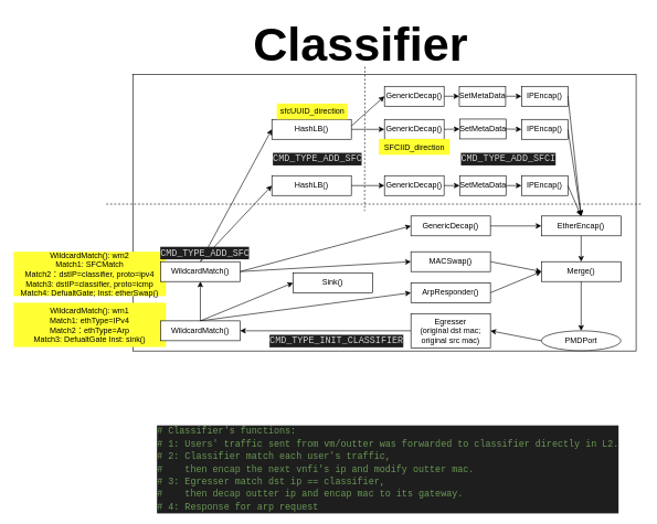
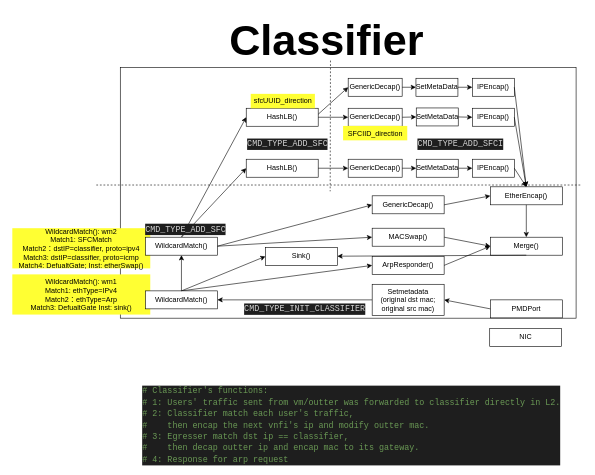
  <mxCell id="0" />
  <mxCell id="1" parent="0" />
  <mxCell id="2" value="" style="rounded=0;whiteSpace=wrap;html=1;" parent="1" vertex="1"><mxGeometry x="200" y="112" width="760" height="418" as="geometry" /></mxCell>
- <mxCell id="3" value="PMDPort" style="ellipse;whiteSpace=wrap;html=1;" parent="1" vertex="1"><mxGeometry x="817" y="499.5" width="120" height="30" as="geometry" /></mxCell>
+ <mxCell id="3" value="PMDPort" style="rounded=0;whiteSpace=wrap;html=1;" parent="1" vertex="1"><mxGeometry x="817" y="499.5" width="120" height="30" as="geometry" /></mxCell>
  <mxCell id="4" value="Merge()" style="rounded=0;whiteSpace=wrap;html=1;" parent="1" vertex="1"><mxGeometry x="817" y="395" width="120" height="30" as="geometry" /></mxCell>
- <mxCell id="5" value="" style="endArrow=classic;html=1;exitX=0.5;exitY=1;exitDx=0;exitDy=0;entryX=0.5;entryY=0;entryDx=0;entryDy=0;" parent="1" source="4" target="3" edge="1"><mxGeometry width="50" height="50" relative="1" as="geometry"><mxPoint x="390.5" y="427.5" as="sourcePoint" /><mxPoint x="610.5" y="307.5" as="targetPoint" /></mxGeometry></mxCell>
+ <mxCell id="5" value="" style="endArrow=classic;html=1;exitX=0.5;exitY=1;exitDx=0;exitDy=0;" parent="1" source="4" target="19" edge="1"><mxGeometry width="50" height="50" relative="1" as="geometry"><mxPoint x="390.5" y="427.5" as="sourcePoint" /><mxPoint x="610.5" y="307.5" as="targetPoint" /></mxGeometry></mxCell>
  <mxCell id="6" value="" style="rounded=1;orthogonalLoop=1;jettySize=auto;html=1;entryX=0;entryY=0.5;entryDx=0;entryDy=0;exitX=0.5;exitY=0;exitDx=0;exitDy=0;" parent="1" source="51" target="28" edge="1"><mxGeometry relative="1" as="geometry"><mxPoint x="373" y="321" as="sourcePoint" /></mxGeometry></mxCell>
  <mxCell id="7" value="&lt;div style=&quot;text-align: left&quot;&gt;IPEncap()&lt;br&gt;&lt;/div&gt;" style="rounded=0;whiteSpace=wrap;html=1;" parent="1" vertex="1"><mxGeometry x="787" y="265" width="70" height="30" as="geometry" /></mxCell>
+ <mxCell id="8" value="NIC" style="rounded=0;whiteSpace=wrap;html=1;" parent="1" vertex="1"><mxGeometry x="816" y="547" width="120" height="30" as="geometry" /></mxCell>
  <mxCell id="9" value="" style="endArrow=classic;html=1;entryX=1;entryY=0.5;entryDx=0;entryDy=0;exitX=0;exitY=0.5;exitDx=0;exitDy=0;" parent="1" source="3" target="46" edge="1"><mxGeometry width="50" height="50" relative="1" as="geometry"><mxPoint x="359" y="365.5" as="sourcePoint" /><mxPoint x="740" y="485" as="targetPoint" /></mxGeometry></mxCell>
  <mxCell id="10" value="ArpResponder()" style="rounded=0;whiteSpace=wrap;html=1;" parent="1" vertex="1"><mxGeometry x="620" y="427" width="120" height="30" as="geometry" /></mxCell>
  <mxCell id="11" value="" style="endArrow=classic;html=1;entryX=0;entryY=0.5;entryDx=0;entryDy=0;exitX=0.5;exitY=0;exitDx=0;exitDy=0;" parent="1" source="47" target="10" edge="1"><mxGeometry width="50" height="50" relative="1" as="geometry"><mxPoint x="312" y="423.5" as="sourcePoint" /><mxPoint x="312" y="277.5" as="targetPoint" /></mxGeometry></mxCell>
  <mxCell id="12" value="" style="endArrow=classic;html=1;exitX=1;exitY=0.5;exitDx=0;exitDy=0;entryX=0;entryY=0.5;entryDx=0;entryDy=0;" parent="1" source="58" target="4" edge="1"><mxGeometry width="50" height="50" relative="1" as="geometry"><mxPoint x="302" y="294" as="sourcePoint" /><mxPoint x="281" y="67.5" as="targetPoint" /></mxGeometry></mxCell>
  <mxCell id="13" value="" style="endArrow=classic;html=1;entryX=0;entryY=0.5;entryDx=0;entryDy=0;exitX=1;exitY=0.5;exitDx=0;exitDy=0;" parent="1" source="10" target="4" edge="1"><mxGeometry width="50" height="50" relative="1" as="geometry"><mxPoint x="372" y="439" as="sourcePoint" /><mxPoint x="398" y="410" as="targetPoint" /></mxGeometry></mxCell>
  <mxCell id="14" value="GenericDecap()" style="rounded=0;whiteSpace=wrap;html=1;" parent="1" vertex="1"><mxGeometry x="620" y="326" width="120" height="30" as="geometry" /></mxCell>
  <mxCell id="15" value="" style="endArrow=classic;html=1;entryX=0;entryY=0.5;entryDx=0;entryDy=0;exitX=1;exitY=0.5;exitDx=0;exitDy=0;" parent="1" source="51" target="14" edge="1"><mxGeometry width="50" height="50" relative="1" as="geometry"><mxPoint x="370" y="423" as="sourcePoint" /><mxPoint x="430" y="425" as="targetPoint" /></mxGeometry></mxCell>
- <mxCell id="16" value="EtherEncap()" style="rounded=0;whiteSpace=wrap;html=1;" parent="1" vertex="1"><mxGeometry x="817" y="326" width="120" height="30" as="geometry" /></mxCell>
+ <mxCell id="16" value="EtherEncap()" style="rounded=0;whiteSpace=wrap;html=1;" parent="1" vertex="1"><mxGeometry x="817" y="311" width="120" height="30" as="geometry" /></mxCell>
  <mxCell id="17" value="" style="endArrow=classic;html=1;entryX=0;entryY=0.5;entryDx=0;entryDy=0;exitX=1;exitY=0.5;exitDx=0;exitDy=0;" parent="1" source="14" target="16" edge="1"><mxGeometry width="50" height="50" relative="1" as="geometry"><mxPoint x="372" y="439" as="sourcePoint" /><mxPoint x="510" y="331" as="targetPoint" /></mxGeometry></mxCell>
  <mxCell id="18" value="" style="endArrow=classic;html=1;entryX=0.5;entryY=0;entryDx=0;entryDy=0;exitX=0.5;exitY=1;exitDx=0;exitDy=0;" parent="1" source="16" target="4" edge="1"><mxGeometry width="50" height="50" relative="1" as="geometry"><mxPoint x="630" y="331" as="sourcePoint" /><mxPoint x="690" y="331" as="targetPoint" /></mxGeometry></mxCell>
  <mxCell id="19" value="Sink()" style="rounded=0;whiteSpace=wrap;html=1;" parent="1" vertex="1"><mxGeometry x="442" y="412" width="120" height="30" as="geometry" /></mxCell>
  <mxCell id="20" value="HashLB()" style="rounded=0;whiteSpace=wrap;html=1;" parent="1" vertex="1"><mxGeometry x="410" y="180" width="120" height="30" as="geometry" /></mxCell>
  <mxCell id="21" value="&lt;div style=&quot;text-align: left&quot;&gt;IPEncap()&lt;br&gt;&lt;/div&gt;" style="rounded=0;whiteSpace=wrap;html=1;" parent="1" vertex="1"><mxGeometry x="787" y="180" width="70" height="30" as="geometry" /></mxCell>
  <mxCell id="22" value="" style="rounded=1;orthogonalLoop=1;jettySize=auto;html=1;entryX=0;entryY=0.5;entryDx=0;entryDy=0;exitX=0.5;exitY=0;exitDx=0;exitDy=0;" parent="1" source="51" target="20" edge="1"><mxGeometry relative="1" as="geometry"><mxPoint x="373" y="321" as="sourcePoint" /><mxPoint x="312" y="226.5" as="targetPoint" /></mxGeometry></mxCell>
  <mxCell id="23" value="" style="rounded=1;orthogonalLoop=1;jettySize=auto;html=1;entryX=0.5;entryY=0;entryDx=0;entryDy=0;exitX=1;exitY=0.5;exitDx=0;exitDy=0;" parent="1" source="7" target="16" edge="1"><mxGeometry relative="1" as="geometry"><mxPoint x="372" y="307.976" as="sourcePoint" /><mxPoint x="500" y="285.524" as="targetPoint" /></mxGeometry></mxCell>
  <mxCell id="24" value="" style="rounded=1;orthogonalLoop=1;jettySize=auto;html=1;entryX=0.5;entryY=0;entryDx=0;entryDy=0;exitX=1;exitY=0.5;exitDx=0;exitDy=0;" parent="1" source="21" target="16" edge="1"><mxGeometry relative="1" as="geometry"><mxPoint x="620" y="275" as="sourcePoint" /><mxPoint x="887" y="380" as="targetPoint" /></mxGeometry></mxCell>
  <mxCell id="25" value="&lt;div style=&quot;text-align: left&quot;&gt;IPEncap()&lt;br&gt;&lt;/div&gt;" style="rounded=0;whiteSpace=wrap;html=1;" parent="1" vertex="1"><mxGeometry x="787" y="130" width="70" height="30" as="geometry" /></mxCell>
  <mxCell id="26" value="" style="rounded=1;orthogonalLoop=1;jettySize=auto;html=1;entryX=0;entryY=0.5;entryDx=0;entryDy=0;" parent="1" source="56" target="25" edge="1"><mxGeometry relative="1" as="geometry"><mxPoint x="530" y="190" as="sourcePoint" /><mxPoint x="420" y="205" as="targetPoint" /></mxGeometry></mxCell>
  <mxCell id="27" value="" style="rounded=1;orthogonalLoop=1;jettySize=auto;html=1;exitX=1;exitY=0.5;exitDx=0;exitDy=0;entryX=0;entryY=0.5;entryDx=0;entryDy=0;" parent="1" source="41" target="54" edge="1"><mxGeometry relative="1" as="geometry"><mxPoint x="540" y="200" as="sourcePoint" /><mxPoint x="620" y="155" as="targetPoint" /></mxGeometry></mxCell>
  <mxCell id="28" value="HashLB()" style="rounded=0;whiteSpace=wrap;html=1;" parent="1" vertex="1"><mxGeometry x="410" y="265" width="120" height="30" as="geometry" /></mxCell>
  <mxCell id="29" value="" style="rounded=1;orthogonalLoop=1;jettySize=auto;html=1;exitX=1;exitY=0.5;exitDx=0;exitDy=0;" parent="1" source="52" target="7" edge="1"><mxGeometry relative="1" as="geometry"><mxPoint x="550" y="280" as="sourcePoint" /><mxPoint x="436" y="290" as="targetPoint" /></mxGeometry></mxCell>
  <mxCell id="30" value="" style="rounded=1;orthogonalLoop=1;jettySize=auto;html=1;entryX=0.5;entryY=0;entryDx=0;entryDy=0;exitX=1;exitY=0.5;exitDx=0;exitDy=0;" parent="1" source="25" target="16" edge="1"><mxGeometry relative="1" as="geometry"><mxPoint x="740" y="212" as="sourcePoint" /><mxPoint x="887" y="380" as="targetPoint" /></mxGeometry></mxCell>
  <mxCell id="31" value="" style="endArrow=none;dashed=1;html=1;" parent="1" edge="1"><mxGeometry width="50" height="50" relative="1" as="geometry"><mxPoint x="160" y="308" as="sourcePoint" /><mxPoint x="970" y="308" as="targetPoint" /></mxGeometry></mxCell>
  <mxCell id="32" value="" style="endArrow=none;dashed=1;html=1;" parent="1" edge="1"><mxGeometry width="50" height="50" relative="1" as="geometry"><mxPoint x="550.5" y="100.5" as="sourcePoint" /><mxPoint x="550" y="318.5" as="targetPoint" /></mxGeometry></mxCell>
  <mxCell id="33" value="&lt;div style=&quot;color: rgb(212 , 212 , 212) ; background-color: rgb(30 , 30 , 30) ; font-family: &amp;#34;consolas&amp;#34; , &amp;#34;courier new&amp;#34; , monospace ; font-size: 14px ; line-height: 19px ; white-space: pre&quot;&gt;CMD_TYPE_INIT_CLASSIFIER&lt;/div&gt;" style="text;html=1;resizable=0;points=[];autosize=1;align=left;verticalAlign=top;spacingTop=-4;" parent="1" vertex="1"><mxGeometry x="405" y="502.5" width="200" height="20" as="geometry" /></mxCell>
  <mxCell id="34" value="&lt;div style=&quot;color: rgb(212 , 212 , 212) ; background-color: rgb(30 , 30 , 30) ; font-family: &amp;#34;consolas&amp;#34; , &amp;#34;courier new&amp;#34; , monospace ; font-size: 14px ; line-height: 19px ; white-space: pre&quot;&gt;CMD_TYPE_ADD_SFCI&lt;/div&gt;" style="text;html=1;resizable=0;points=[];autosize=1;align=left;verticalAlign=top;spacingTop=-4;" parent="1" vertex="1"><mxGeometry x="693.5" y="227.5" width="150" height="20" as="geometry" /></mxCell>
  <mxCell id="35" value="&lt;b&gt;&lt;font style=&quot;font-size: 72px&quot;&gt;Classifier&lt;/font&gt;&lt;/b&gt;" style="text;html=1;resizable=0;points=[];autosize=1;align=left;verticalAlign=top;spacingTop=-4;" parent="1" vertex="1"><mxGeometry x="380" y="20" width="340" height="40" as="geometry" /></mxCell>
  <mxCell id="36" value="&lt;span style=&quot;text-align: left ; white-space: nowrap&quot;&gt;WildcardMatch(): wm1&lt;br&gt;&lt;/span&gt;&lt;span style=&quot;text-align: left ; white-space: nowrap&quot;&gt;Match1: ethType=IPv4&lt;/span&gt;&lt;span style=&quot;text-align: left ; white-space: nowrap&quot;&gt;&lt;br&gt;Match2：ethType=Arp&lt;br&gt;Match3: DefualtGate Inst: sink()&lt;br&gt;&lt;/span&gt;" style="text;html=1;strokeColor=none;fillColor=#FFFF33;align=center;verticalAlign=middle;whiteSpace=wrap;rounded=0;" parent="1" vertex="1"><mxGeometry x="20" y="457" width="230" height="67" as="geometry" /></mxCell>
  <mxCell id="37" value="&lt;div style=&quot;color: rgb(212 , 212 , 212) ; background-color: rgb(30 , 30 , 30) ; font-family: &amp;#34;consolas&amp;#34; , &amp;#34;courier new&amp;#34; , monospace ; font-size: 14px ; line-height: 19px ; white-space: pre&quot;&gt;CMD_TYPE_ADD_SFC&lt;/div&gt;" style="text;html=1;resizable=0;points=[];autosize=1;align=left;verticalAlign=top;spacingTop=-4;" parent="1" vertex="1"><mxGeometry x="410" y="227.5" width="140" height="20" as="geometry" /></mxCell>
  <mxCell id="38" value="&lt;span style=&quot;text-align: left ; white-space: nowrap&quot;&gt;sfcUUID_direction&lt;br&gt;&lt;/span&gt;" style="text;html=1;strokeColor=none;fillColor=#FFFF33;align=center;verticalAlign=middle;whiteSpace=wrap;rounded=0;" parent="1" vertex="1"><mxGeometry x="417.5" y="156" width="107" height="24" as="geometry" /></mxCell>
  <mxCell id="39" value="GenericDecap()" style="rounded=0;whiteSpace=wrap;html=1;" parent="1" vertex="1"><mxGeometry x="580" y="265" width="90" height="30" as="geometry" /></mxCell>
  <mxCell id="40" value="" style="rounded=1;orthogonalLoop=1;jettySize=auto;html=1;exitX=1;exitY=0.5;exitDx=0;exitDy=0;" parent="1" source="28" target="39" edge="1"><mxGeometry relative="1" as="geometry"><mxPoint x="530" y="280" as="sourcePoint" /><mxPoint x="710" y="280" as="targetPoint" /></mxGeometry></mxCell>
  <mxCell id="41" value="GenericDecap()" style="rounded=0;whiteSpace=wrap;html=1;" parent="1" vertex="1"><mxGeometry x="580" y="180" width="90" height="30" as="geometry" /></mxCell>
  <mxCell id="42" value="GenericDecap()" style="rounded=0;whiteSpace=wrap;html=1;" parent="1" vertex="1"><mxGeometry x="580" y="130" width="90" height="30" as="geometry" /></mxCell>
  <mxCell id="43" value="" style="rounded=1;orthogonalLoop=1;jettySize=auto;html=1;entryX=0;entryY=0.5;entryDx=0;entryDy=0;" parent="1" target="42" edge="1"><mxGeometry relative="1" as="geometry"><mxPoint x="530" y="190" as="sourcePoint" /><mxPoint x="720" y="145" as="targetPoint" /></mxGeometry></mxCell>
  <mxCell id="44" value="" style="rounded=1;orthogonalLoop=1;jettySize=auto;html=1;exitX=1;exitY=0.5;exitDx=0;exitDy=0;" parent="1" source="20" target="41" edge="1"><mxGeometry relative="1" as="geometry"><mxPoint x="540" y="205" as="sourcePoint" /><mxPoint x="730" y="204.62" as="targetPoint" /></mxGeometry></mxCell>
  <mxCell id="45" value="" style="endArrow=classic;html=1;entryX=1;entryY=0.5;entryDx=0;entryDy=0;exitX=0;exitY=0.5;exitDx=0;exitDy=0;" parent="1" source="46" target="47" edge="1"><mxGeometry width="50" height="50" relative="1" as="geometry"><mxPoint x="827" y="565" as="sourcePoint" /><mxPoint x="670" y="525" as="targetPoint" /></mxGeometry></mxCell>
- <mxCell id="46" value="Egresser&lt;br&gt;(original dst mac;&lt;br&gt;original src mac)" style="rounded=0;whiteSpace=wrap;html=1;" parent="1" vertex="1"><mxGeometry x="620" y="473.5" width="120" height="52" as="geometry" /></mxCell>
+ <mxCell id="46" value="Setmetadata&lt;br&gt;(original dst mac;&lt;br&gt;original src mac)" style="rounded=0;whiteSpace=wrap;html=1;" parent="1" vertex="1"><mxGeometry x="620" y="473.5" width="120" height="52" as="geometry" /></mxCell>
  <mxCell id="47" value="&lt;span style=&quot;text-align: left ; white-space: nowrap&quot;&gt;WildcardMatch()&lt;/span&gt;" style="rounded=0;whiteSpace=wrap;html=1;" parent="1" vertex="1"><mxGeometry x="242" y="484.5" width="120" height="30" as="geometry" /></mxCell>
  <mxCell id="48" value="" style="endArrow=classic;html=1;entryX=0.5;entryY=1;entryDx=0;entryDy=0;exitX=0.5;exitY=0;exitDx=0;exitDy=0;" parent="1" source="47" target="51" edge="1"><mxGeometry width="50" height="50" relative="1" as="geometry"><mxPoint x="342" y="480" as="sourcePoint" /><mxPoint x="630" y="420" as="targetPoint" /></mxGeometry></mxCell>
  <mxCell id="49" value="" style="endArrow=classic;html=1;entryX=0;entryY=0.5;entryDx=0;entryDy=0;exitX=0.5;exitY=0;exitDx=0;exitDy=0;" parent="1" source="47" target="19" edge="1"><mxGeometry width="50" height="50" relative="1" as="geometry"><mxPoint x="312" y="480" as="sourcePoint" /><mxPoint x="312" y="435" as="targetPoint" /></mxGeometry></mxCell>
  <mxCell id="50" value="&lt;span style=&quot;text-align: left ; white-space: nowrap&quot;&gt;WildcardMatch(): wm2&lt;br&gt;&lt;/span&gt;&lt;span style=&quot;text-align: left ; white-space: nowrap&quot;&gt;Match1: SFCMatch&lt;/span&gt;&lt;span style=&quot;text-align: left ; white-space: nowrap&quot;&gt;&lt;br&gt;Match2：dstIP=classifier, proto=ipv4&lt;br&gt;Match3: dstIP=classifier, proto=icmp&lt;br&gt;Match4: DefualtGate; Inst: etherSwap()&lt;br&gt;&lt;/span&gt;" style="text;html=1;strokeColor=none;fillColor=#FFFF33;align=center;verticalAlign=middle;whiteSpace=wrap;rounded=0;" parent="1" vertex="1"><mxGeometry x="20" y="380" width="230" height="67" as="geometry" /></mxCell>
  <mxCell id="51" value="&lt;span style=&quot;text-align: left ; white-space: nowrap&quot;&gt;WildcardMatch()&lt;/span&gt;" style="rounded=0;whiteSpace=wrap;html=1;" parent="1" vertex="1"><mxGeometry x="242" y="395" width="120" height="30" as="geometry" /></mxCell>
  <mxCell id="52" value="&lt;div style=&quot;text-align: left&quot;&gt;SetMetaData&lt;br&gt;&lt;/div&gt;" style="rounded=0;whiteSpace=wrap;html=1;" vertex="1" parent="1"><mxGeometry x="693.5" y="265" width="70" height="30" as="geometry" /></mxCell>
  <mxCell id="53" value="" style="rounded=1;orthogonalLoop=1;jettySize=auto;html=1;exitX=1;exitY=0.5;exitDx=0;exitDy=0;" edge="1" parent="1" source="39" target="52"><mxGeometry relative="1" as="geometry"><mxPoint x="670" y="280" as="sourcePoint" /><mxPoint x="770" y="280" as="targetPoint" /></mxGeometry></mxCell>
  <mxCell id="54" value="&lt;div style=&quot;text-align: left&quot;&gt;SetMetaData&lt;br&gt;&lt;/div&gt;" style="rounded=0;whiteSpace=wrap;html=1;" vertex="1" parent="1"><mxGeometry x="693.5" y="179.5" width="70" height="30" as="geometry" /></mxCell>
  <mxCell id="55" value="" style="rounded=1;orthogonalLoop=1;jettySize=auto;html=1;exitX=1;exitY=0.5;exitDx=0;exitDy=0;entryX=0;entryY=0.5;entryDx=0;entryDy=0;" edge="1" parent="1" source="54" target="21"><mxGeometry relative="1" as="geometry"><mxPoint x="680" y="205" as="sourcePoint" /><mxPoint x="704" y="205" as="targetPoint" /></mxGeometry></mxCell>
  <mxCell id="56" value="&lt;div style=&quot;text-align: left&quot;&gt;SetMetaData&lt;br&gt;&lt;/div&gt;" style="rounded=0;whiteSpace=wrap;html=1;" vertex="1" parent="1"><mxGeometry x="693" y="130" width="70" height="30" as="geometry" /></mxCell>
  <mxCell id="57" value="" style="rounded=1;orthogonalLoop=1;jettySize=auto;html=1;entryX=0;entryY=0.5;entryDx=0;entryDy=0;" edge="1" parent="1" source="42" target="56"><mxGeometry relative="1" as="geometry"><mxPoint x="670" y="145" as="sourcePoint" /><mxPoint x="787" y="145" as="targetPoint" /></mxGeometry></mxCell>
  <mxCell id="58" value="MACSwap()" style="rounded=0;whiteSpace=wrap;html=1;" vertex="1" parent="1"><mxGeometry x="620" y="380" width="120" height="30" as="geometry" /></mxCell>
  <mxCell id="59" value="" style="endArrow=classic;html=1;exitX=1;exitY=0.5;exitDx=0;exitDy=0;entryX=0;entryY=0.5;entryDx=0;entryDy=0;" edge="1" parent="1" source="51" target="58"><mxGeometry width="50" height="50" relative="1" as="geometry"><mxPoint x="362" y="410" as="sourcePoint" /><mxPoint x="817" y="410" as="targetPoint" /></mxGeometry></mxCell>
  <mxCell id="60" value="&lt;div style=&quot;color: rgb(212 , 212 , 212) ; background-color: rgb(30 , 30 , 30) ; font-family: &amp;#34;consolas&amp;#34; , &amp;#34;courier new&amp;#34; , monospace ; font-size: 14px ; line-height: 19px ; white-space: pre&quot;&gt;CMD_TYPE_ADD_SFC&lt;/div&gt;" style="text;html=1;resizable=0;points=[];autosize=1;align=left;verticalAlign=top;spacingTop=-4;" parent="1" vertex="1"><mxGeometry x="240" y="370" width="140" height="20" as="geometry" /></mxCell>
  <mxCell id="61" value="&lt;div style=&quot;color: rgb(212 , 212 , 212) ; background-color: rgb(30 , 30 , 30) ; font-family: &amp;#34;consolas&amp;#34; , &amp;#34;courier new&amp;#34; , monospace ; font-size: 14px ; line-height: 19px ; white-space: pre&quot;&gt;&lt;div&gt;&lt;span style=&quot;color: #6a9955&quot;&gt;#&amp;nbsp;Classifier's&amp;nbsp;functions:&lt;/span&gt;&lt;/div&gt;&lt;div&gt;&lt;span style=&quot;color: #6a9955&quot;&gt;#&amp;nbsp;1:&amp;nbsp;Users'&amp;nbsp;traffic&amp;nbsp;sent&amp;nbsp;from&amp;nbsp;vm/outter&amp;nbsp;was&amp;nbsp;forwarded&amp;nbsp;to&amp;nbsp;classifier&amp;nbsp;directly&amp;nbsp;in&amp;nbsp;L2.&lt;/span&gt;&lt;/div&gt;&lt;div&gt;&lt;span style=&quot;color: rgb(106 , 153 , 85)&quot;&gt;#&amp;nbsp;2:&amp;nbsp;Classifier&amp;nbsp;match&amp;nbsp;each&amp;nbsp;user's&amp;nbsp;traffic,&amp;nbsp;&lt;/span&gt;&lt;/div&gt;&lt;div&gt;&lt;span style=&quot;color: rgb(106 , 153 , 85)&quot;&gt;#    then&amp;nbsp;encap&amp;nbsp;the&amp;nbsp;next&amp;nbsp;vnfi's&amp;nbsp;ip&amp;nbsp;and&amp;nbsp;modify&amp;nbsp;outter&amp;nbsp;mac.&lt;/span&gt;&lt;/div&gt;&lt;div&gt;&lt;span style=&quot;color: rgb(106 , 153 , 85)&quot;&gt;# 3: Egresser match dst ip == classifier,&lt;/span&gt;&lt;/div&gt;&lt;div&gt;&lt;span style=&quot;color: rgb(106 , 153 , 85)&quot;&gt;#    then decap outter ip and encap mac to its gateway.&lt;/span&gt;&lt;/div&gt;&lt;div&gt;&lt;span style=&quot;color: rgb(106 , 153 , 85)&quot;&gt;# 4: Response for arp request&lt;/span&gt;&lt;/div&gt;&lt;/div&gt;" style="text;html=1;resizable=0;points=[];autosize=1;align=left;verticalAlign=top;spacingTop=-4;" vertex="1" parent="1"><mxGeometry x="234.5" y="640" width="650" height="130" as="geometry" /></mxCell>
  <mxCell id="62" value="&lt;span style=&quot;text-align: left ; white-space: nowrap&quot;&gt;SFCIID_direction&lt;br&gt;&lt;/span&gt;" style="text;html=1;strokeColor=none;fillColor=#FFFF33;align=center;verticalAlign=middle;whiteSpace=wrap;rounded=0;" vertex="1" parent="1"><mxGeometry x="571.5" y="209.5" width="107" height="24" as="geometry" /></mxCell>
  <mxCell id="63" value="连接线" parent="0" />
